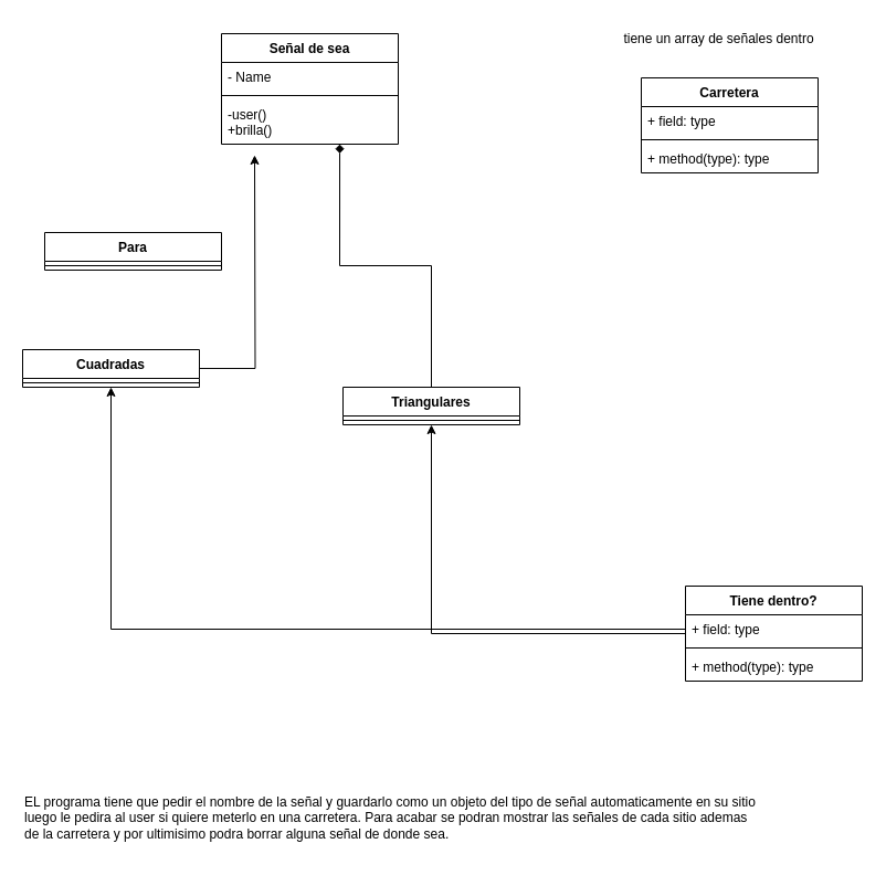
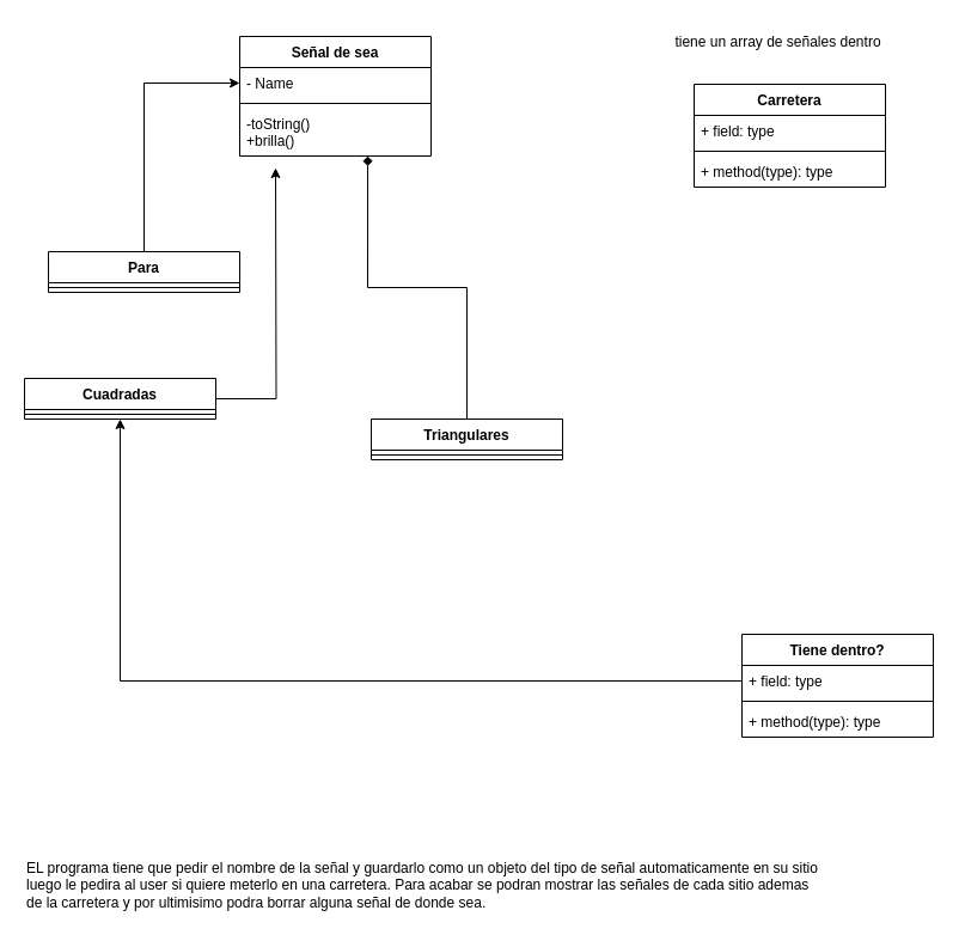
  <mxCell id="0" />
  <mxCell id="1" parent="0" />
  <mxCell id="2" value="Señal de sea" style="swimlane;fontStyle=1;align=center;verticalAlign=top;childLayout=stackLayout;horizontal=1;startSize=26;horizontalStack=0;resizeParent=1;resizeParentMax=0;resizeLast=0;collapsible=1;marginBottom=0;" vertex="1" parent="1"><mxGeometry x="200" y="30" width="160" height="100" as="geometry" /></mxCell>
  <mxCell id="3" value="- Name" style="text;strokeColor=none;fillColor=none;align=left;verticalAlign=top;spacingLeft=4;spacingRight=4;overflow=hidden;rotatable=0;points=[[0,0.5],[1,0.5]];portConstraint=eastwest;" vertex="1" parent="2"><mxGeometry y="26" width="160" height="26" as="geometry" /></mxCell>
  <mxCell id="4" value="" style="line;strokeWidth=1;fillColor=none;align=left;verticalAlign=middle;spacingTop=-1;spacingLeft=3;spacingRight=3;rotatable=0;labelPosition=right;points=[];portConstraint=eastwest;strokeColor=inherit;" vertex="1" parent="2"><mxGeometry y="52" width="160" height="8" as="geometry" /></mxCell>
- <mxCell id="5" value="-user()&#10;+brilla()" style="text;strokeColor=none;fillColor=none;align=left;verticalAlign=top;spacingLeft=4;spacingRight=4;overflow=hidden;rotatable=0;points=[[0,0.5],[1,0.5]];portConstraint=eastwest;" vertex="1" parent="2"><mxGeometry y="60" width="160" height="40" as="geometry" /></mxCell>
+ <mxCell id="5" value="-toString()&#10;+brilla()" style="text;strokeColor=none;fillColor=none;align=left;verticalAlign=top;spacingLeft=4;spacingRight=4;overflow=hidden;rotatable=0;points=[[0,0.5],[1,0.5]];portConstraint=eastwest;" vertex="1" parent="2"><mxGeometry y="60" width="160" height="40" as="geometry" /></mxCell>
+ <mxCell id="6" style="edgeStyle=orthogonalEdgeStyle;rounded=0;orthogonalLoop=1;jettySize=auto;html=1;entryX=0;entryY=0.5;entryDx=0;entryDy=0;" edge="1" parent="1" source="7" target="3"><mxGeometry relative="1" as="geometry" /></mxCell>
  <mxCell id="7" value="Para" style="swimlane;fontStyle=1;align=center;verticalAlign=top;childLayout=stackLayout;horizontal=1;startSize=26;horizontalStack=0;resizeParent=1;resizeParentMax=0;resizeLast=0;collapsible=1;marginBottom=0;" vertex="1" parent="1"><mxGeometry x="40" y="210" width="160" height="34" as="geometry" /></mxCell>
  <mxCell id="8" value="" style="line;strokeWidth=1;fillColor=none;align=left;verticalAlign=middle;spacingTop=-1;spacingLeft=3;spacingRight=3;rotatable=0;labelPosition=right;points=[];portConstraint=eastwest;strokeColor=inherit;" vertex="1" parent="7"><mxGeometry y="26" width="160" height="8" as="geometry" /></mxCell>
  <mxCell id="9" style="edgeStyle=orthogonalEdgeStyle;rounded=0;orthogonalLoop=1;jettySize=auto;html=1;" edge="1" parent="1" source="10"><mxGeometry relative="1" as="geometry"><mxPoint x="230" y="140" as="targetPoint" /></mxGeometry></mxCell>
  <mxCell id="10" value="Cuadradas" style="swimlane;fontStyle=1;align=center;verticalAlign=top;childLayout=stackLayout;horizontal=1;startSize=26;horizontalStack=0;resizeParent=1;resizeParentMax=0;resizeLast=0;collapsible=1;marginBottom=0;" vertex="1" parent="1"><mxGeometry x="20" y="316" width="160" height="34" as="geometry" /></mxCell>
  <mxCell id="11" value="" style="line;strokeWidth=1;fillColor=none;align=left;verticalAlign=middle;spacingTop=-1;spacingLeft=3;spacingRight=3;rotatable=0;labelPosition=right;points=[];portConstraint=eastwest;strokeColor=inherit;" vertex="1" parent="10"><mxGeometry y="26" width="160" height="8" as="geometry" /></mxCell>
- <mxCell id="12" style="edgeStyle=orthogonalEdgeStyle;rounded=0;orthogonalLoop=1;jettySize=auto;html=1;entryX=0.5;entryY=1;entryDx=0;entryDy=0;" edge="1" parent="1" source="13" target="23"><mxGeometry relative="1" as="geometry" /></mxCell>
  <mxCell id="13" value="Tiene dentro?" style="swimlane;fontStyle=1;align=center;verticalAlign=top;childLayout=stackLayout;horizontal=1;startSize=26;horizontalStack=0;resizeParent=1;resizeParentMax=0;resizeLast=0;collapsible=1;marginBottom=0;" vertex="1" parent="1"><mxGeometry x="620" y="530" width="160" height="86" as="geometry"><mxRectangle x="620" y="570" width="130" height="40" as="alternateBounds" /></mxGeometry></mxCell>
  <mxCell id="14" value="+ field: type" style="text;strokeColor=none;fillColor=none;align=left;verticalAlign=top;spacingLeft=4;spacingRight=4;overflow=hidden;rotatable=0;points=[[0,0.5],[1,0.5]];portConstraint=eastwest;" vertex="1" parent="13"><mxGeometry y="26" width="160" height="26" as="geometry" /></mxCell>
  <mxCell id="15" value="" style="line;strokeWidth=1;fillColor=none;align=left;verticalAlign=middle;spacingTop=-1;spacingLeft=3;spacingRight=3;rotatable=0;labelPosition=right;points=[];portConstraint=eastwest;strokeColor=inherit;" vertex="1" parent="13"><mxGeometry y="52" width="160" height="8" as="geometry" /></mxCell>
  <mxCell id="16" value="+ method(type): type" style="text;strokeColor=none;fillColor=none;align=left;verticalAlign=top;spacingLeft=4;spacingRight=4;overflow=hidden;rotatable=0;points=[[0,0.5],[1,0.5]];portConstraint=eastwest;" vertex="1" parent="13"><mxGeometry y="60" width="160" height="26" as="geometry" /></mxCell>
  <mxCell id="17" value="Carretera" style="swimlane;fontStyle=1;align=center;verticalAlign=top;childLayout=stackLayout;horizontal=1;startSize=26;horizontalStack=0;resizeParent=1;resizeParentMax=0;resizeLast=0;collapsible=1;marginBottom=0;" vertex="1" parent="1"><mxGeometry x="580" y="70" width="160" height="86" as="geometry" /></mxCell>
  <mxCell id="18" value="+ field: type" style="text;strokeColor=none;fillColor=none;align=left;verticalAlign=top;spacingLeft=4;spacingRight=4;overflow=hidden;rotatable=0;points=[[0,0.5],[1,0.5]];portConstraint=eastwest;" vertex="1" parent="17"><mxGeometry y="26" width="160" height="26" as="geometry" /></mxCell>
  <mxCell id="19" value="" style="line;strokeWidth=1;fillColor=none;align=left;verticalAlign=middle;spacingTop=-1;spacingLeft=3;spacingRight=3;rotatable=0;labelPosition=right;points=[];portConstraint=eastwest;strokeColor=inherit;" vertex="1" parent="17"><mxGeometry y="52" width="160" height="8" as="geometry" /></mxCell>
  <mxCell id="20" value="+ method(type): type" style="text;strokeColor=none;fillColor=none;align=left;verticalAlign=top;spacingLeft=4;spacingRight=4;overflow=hidden;rotatable=0;points=[[0,0.5],[1,0.5]];portConstraint=eastwest;" vertex="1" parent="17"><mxGeometry y="60" width="160" height="26" as="geometry" /></mxCell>
  <mxCell id="21" style="edgeStyle=orthogonalEdgeStyle;rounded=0;orthogonalLoop=1;jettySize=auto;html=1;entryX=0.669;entryY=1;entryDx=0;entryDy=0;entryPerimeter=0;startArrow=none;endArrow=diamond;" edge="1" parent="1" source="23" target="5"><mxGeometry relative="1" as="geometry"><mxPoint x="200" y="519" as="sourcePoint" /></mxGeometry></mxCell>
  <mxCell id="22" value="tiene un array de señales dentro" style="text;html=1;align=center;verticalAlign=middle;resizable=0;points=[];autosize=1;strokeColor=none;fillColor=none;" vertex="1" parent="1"><mxGeometry x="550" y="20" width="200" height="30" as="geometry" /></mxCell>
  <mxCell id="23" value="Triangulares" style="swimlane;fontStyle=1;align=center;verticalAlign=top;childLayout=stackLayout;horizontal=1;startSize=26;horizontalStack=0;resizeParent=1;resizeParentMax=0;resizeLast=0;collapsible=1;marginBottom=0;" vertex="1" parent="1"><mxGeometry x="310" y="350" width="160" height="34" as="geometry" /></mxCell>
  <mxCell id="24" value="" style="line;strokeWidth=1;fillColor=none;align=left;verticalAlign=middle;spacingTop=-1;spacingLeft=3;spacingRight=3;rotatable=0;labelPosition=right;points=[];portConstraint=eastwest;strokeColor=inherit;" vertex="1" parent="23"><mxGeometry y="26" width="160" height="8" as="geometry" /></mxCell>
  <mxCell id="25" style="edgeStyle=orthogonalEdgeStyle;rounded=0;orthogonalLoop=1;jettySize=auto;html=1;entryX=0.5;entryY=1;entryDx=0;entryDy=0;" edge="1" parent="1" source="14" target="10"><mxGeometry relative="1" as="geometry" /></mxCell>
  <mxCell id="26" value="&lt;div style=&quot;text-align: justify;&quot;&gt;&lt;span style=&quot;background-color: initial;&quot;&gt;EL programa tiene que pedir el nombre de la señal y guardarlo como un objeto del tipo de señal automaticamente en su sitio&lt;/span&gt;&lt;/div&gt;&lt;div style=&quot;text-align: justify;&quot;&gt;&lt;span style=&quot;background-color: initial;&quot;&gt;luego le pedira al user si quiere meterlo en una carretera. Para acabar se podran mostrar las señales de cada sitio ademas&lt;/span&gt;&lt;/div&gt;&lt;div style=&quot;text-align: justify;&quot;&gt;&lt;span style=&quot;background-color: initial;&quot;&gt;de la carretera y por ultimisimo podra borrar alguna señal de donde sea.&lt;/span&gt;&lt;/div&gt;" style="text;html=1;align=left;verticalAlign=middle;resizable=0;points=[];autosize=1;strokeColor=none;fillColor=none;" vertex="1" parent="1"><mxGeometry x="20" y="710" width="690" height="60" as="geometry" /></mxCell>
